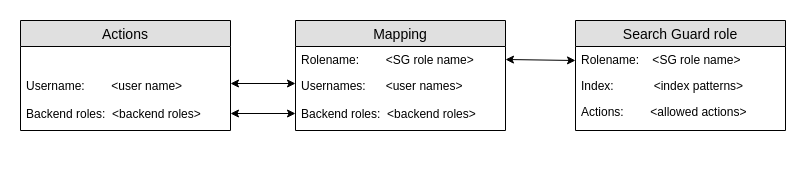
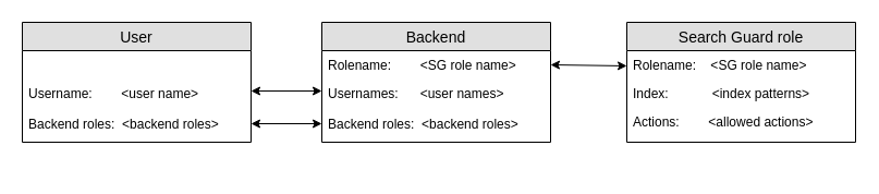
  <mxCell id="0" />
  <mxCell id="1" parent="0" />
  <mxCell id="2" value="Search Guard role" style="swimlane;fontStyle=0;childLayout=stackLayout;horizontal=1;startSize=26;fillColor=#e0e0e0;horizontalStack=0;resizeParent=1;resizeParentMax=0;resizeLast=0;collapsible=1;marginBottom=0;swimlaneFillColor=#ffffff;align=center;fontSize=14;" vertex="1" parent="1"><mxGeometry x="575" y="20" width="210" height="110" as="geometry" /></mxCell>
  <mxCell id="3" value="Rolename:    &lt;SG role name&gt;" style="text;strokeColor=none;fillColor=none;spacingLeft=4;spacingRight=4;overflow=hidden;rotatable=0;points=[[0,0.5],[1,0.5]];portConstraint=eastwest;fontSize=12;fontStyle=0" vertex="1" parent="2"><mxGeometry y="26" width="210" height="26" as="geometry" /></mxCell>
  <mxCell id="4" value="Index:            &lt;index patterns&gt;&#10;&#10;" style="text;strokeColor=none;fillColor=none;spacingLeft=4;spacingRight=4;overflow=hidden;rotatable=0;points=[[0,0.5],[1,0.5]];portConstraint=eastwest;fontSize=12;" vertex="1" parent="2"><mxGeometry y="52" width="210" height="58" as="geometry" /></mxCell>
  <mxCell id="5" value="Actions:        &lt;allowed actions&gt;&#10;&#10;" style="text;strokeColor=none;fillColor=none;spacingLeft=4;spacingRight=4;overflow=hidden;rotatable=0;points=[[0,0.5],[1,0.5]];portConstraint=eastwest;fontSize=12;" vertex="1" parent="1"><mxGeometry x="575" y="98" width="210" height="58" as="geometry" /></mxCell>
  <mxCell id="6" value="" style="endArrow=classic;startArrow=classic;html=1;entryX=0;entryY=0.5;entryDx=0;entryDy=0;exitX=1;exitY=0.5;exitDx=0;exitDy=0;" edge="1" parent="1" source="8"><mxGeometry width="50" height="50" relative="1" as="geometry"><mxPoint x="510" y="60" as="sourcePoint" /><mxPoint x="575" y="60" as="targetPoint" /></mxGeometry></mxCell>
- <mxCell id="7" value="Mapping" style="swimlane;fontStyle=0;childLayout=stackLayout;horizontal=1;startSize=26;fillColor=#e0e0e0;horizontalStack=0;resizeParent=1;resizeParentMax=0;resizeLast=0;collapsible=1;marginBottom=0;swimlaneFillColor=#ffffff;align=center;fontSize=14;" vertex="1" parent="1"><mxGeometry x="295" y="20" width="210" height="110" as="geometry" /></mxCell>
+ <mxCell id="7" value="Backend" style="swimlane;fontStyle=0;childLayout=stackLayout;horizontal=1;startSize=26;fillColor=#e0e0e0;horizontalStack=0;resizeParent=1;resizeParentMax=0;resizeLast=0;collapsible=1;marginBottom=0;swimlaneFillColor=#ffffff;align=center;fontSize=14;" vertex="1" parent="1"><mxGeometry x="295" y="20" width="210" height="110" as="geometry" /></mxCell>
  <mxCell id="8" value="Rolename:        &lt;SG role name&gt;" style="text;strokeColor=none;fillColor=none;spacingLeft=4;spacingRight=4;overflow=hidden;rotatable=0;points=[[0,0.5],[1,0.5]];portConstraint=eastwest;fontSize=12;fontStyle=0" vertex="1" parent="7"><mxGeometry y="26" width="210" height="26" as="geometry" /></mxCell>
  <mxCell id="9" value="Usernames:      &lt;user names&gt;&#10;&#10;Backend roles:  &lt;backend roles&gt;" style="text;strokeColor=none;fillColor=none;spacingLeft=4;spacingRight=4;overflow=hidden;rotatable=0;points=[[0,0.5],[1,0.5]];portConstraint=eastwest;fontSize=12;" vertex="1" parent="7"><mxGeometry y="52" width="210" height="58" as="geometry" /></mxCell>
- <mxCell id="10" value="Actions" style="swimlane;fontStyle=0;childLayout=stackLayout;horizontal=1;startSize=26;fillColor=#e0e0e0;horizontalStack=0;resizeParent=1;resizeParentMax=0;resizeLast=0;collapsible=1;marginBottom=0;swimlaneFillColor=#ffffff;align=center;fontSize=14;" vertex="1" parent="1"><mxGeometry x="20" y="20" width="210" height="110" as="geometry" /></mxCell>
+ <mxCell id="10" value="User" style="swimlane;fontStyle=0;childLayout=stackLayout;horizontal=1;startSize=26;fillColor=#e0e0e0;horizontalStack=0;resizeParent=1;resizeParentMax=0;resizeLast=0;collapsible=1;marginBottom=0;swimlaneFillColor=#ffffff;align=center;fontSize=14;" vertex="1" parent="1"><mxGeometry x="20" y="20" width="210" height="110" as="geometry" /></mxCell>
  <mxCell id="11" value="    " style="text;strokeColor=none;fillColor=none;spacingLeft=4;spacingRight=4;overflow=hidden;rotatable=0;points=[[0,0.5],[1,0.5]];portConstraint=eastwest;fontSize=12;fontStyle=0" vertex="1" parent="10"><mxGeometry y="26" width="210" height="26" as="geometry" /></mxCell>
  <mxCell id="12" value="Username:        &lt;user name&gt;&#10;&#10;Backend roles:  &lt;backend roles&gt;" style="text;strokeColor=none;fillColor=none;spacingLeft=4;spacingRight=4;overflow=hidden;rotatable=0;points=[[0,0.5],[1,0.5]];portConstraint=eastwest;fontSize=12;" vertex="1" parent="10"><mxGeometry y="52" width="210" height="58" as="geometry" /></mxCell>
  <mxCell id="13" value="" style="endArrow=classic;startArrow=classic;html=1;" edge="1" parent="1"><mxGeometry width="50" height="50" relative="1" as="geometry"><mxPoint x="230" y="83" as="sourcePoint" /><mxPoint x="295" y="83" as="targetPoint" /></mxGeometry></mxCell>
  <mxCell id="14" value="" style="endArrow=classic;startArrow=classic;html=1;" edge="1" parent="1"><mxGeometry width="50" height="50" relative="1" as="geometry"><mxPoint x="230" y="113" as="sourcePoint" /><mxPoint x="295" y="113" as="targetPoint" /></mxGeometry></mxCell>
